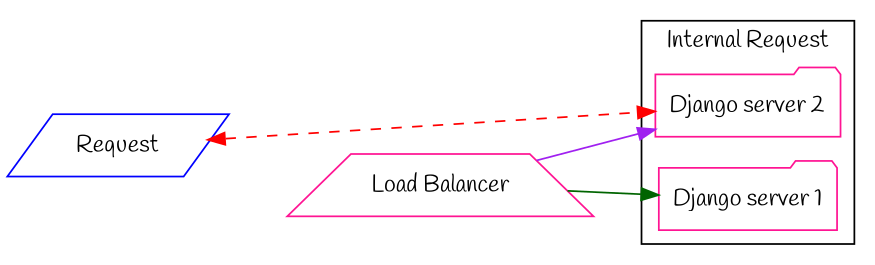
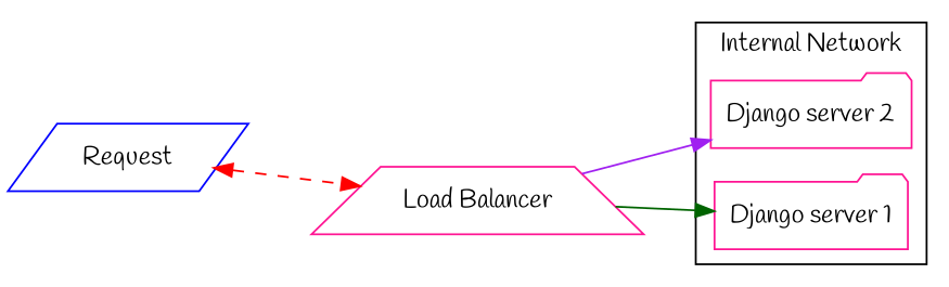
  digraph {
    fontname=Handlee
    rankdir=LR
    node [color=deeppink fontname=Handlee shape=folder]
    edge [fontname=Handlee style=solid]
    "Django server 1"
    "Django server 2"
    n3 [label="Load Balancer" shape=trapezium]
    Request [color=blue shape=parallelogram]
    subgraph cluster_1 {
-     label="Internal Request"
+     label="Internal Network"
      "Django server 1"
      "Django server 2"
    }
    n3 -> "Django server 1" [color=darkgreen]
    n3 -> "Django server 2" [color=purple]
-   Request -> "Django server 2" [color=red dir=both style=dashed]
+   Request -> n3 [color=red dir=both style=dashed]
  }
